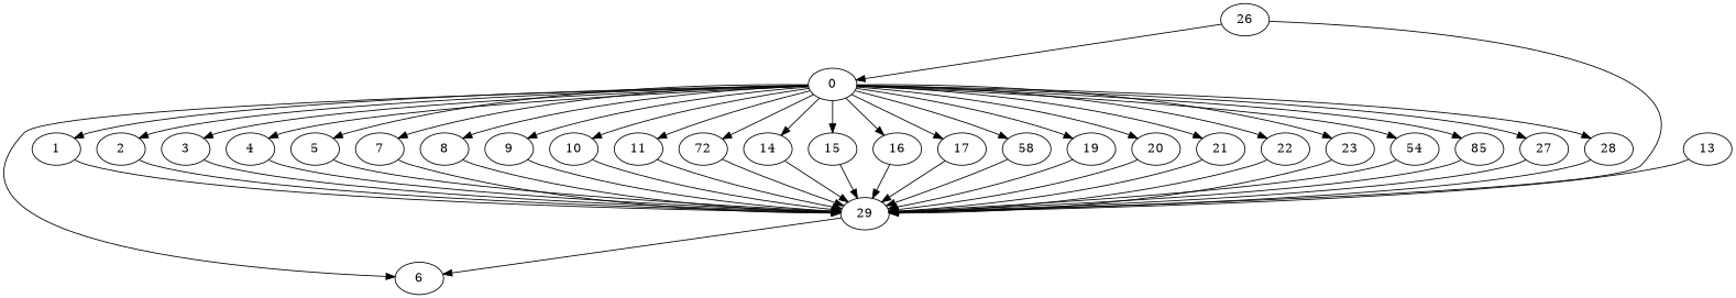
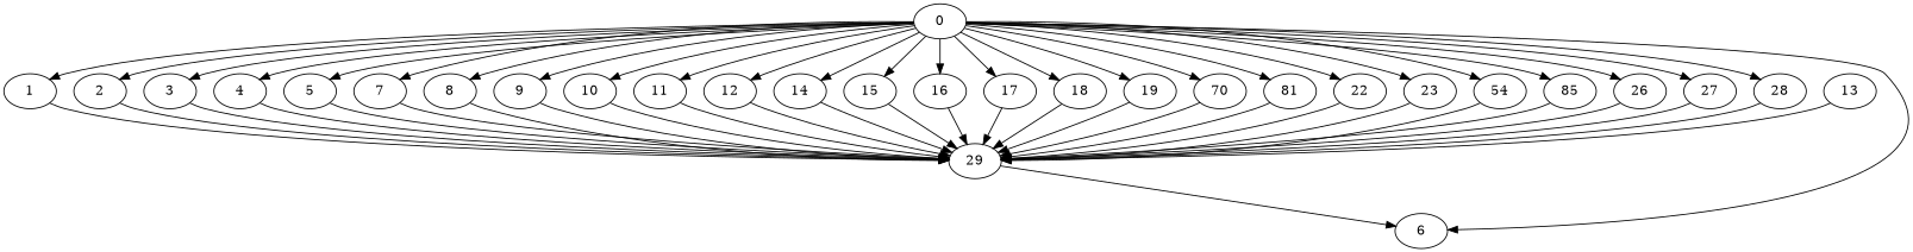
  digraph {
    node [Weight=9]
    edge [Weight=3]
    0 [Weight=4]
    1 [Weight=11]
    2 [Weight=8]
    3 [Weight=13]
    4 [Weight=8]
    5
    6
    7 [Weight=11]
    8 [Weight=13]
    9 [Weight=17]
    10 [Weight=19]
    11 [Weight=4]
-   12 [Weight=11 label=72]
+   12 [Weight=11]
    14
    15 [Weight=11]
    16
    17 [Weight=15]
-   18 [Weight=19 label=58]
+   18 [Weight=19]
    19
-   20 [Weight=6]
-   21 [Weight=17]
+   20 [Weight=6 label=70]
+   21 [Weight=17 label=81]
    22 [Weight=11]
    23 [Weight=15]
    n24 [Weight=4 label=54]
    n25 [Weight=13 label=85]
    26
    27 [Weight=6]
    28
    29 [Weight=11]
    13 [Weight=17]
    0 -> 1
    0 -> 2
    0 -> 3
    0 -> 4 [Weight=5]
    0 -> 5 [Weight=6]
    0 -> 6
    0 -> 7 [Weight=6]
    0 -> 8 [Weight=10]
    0 -> 9 [Weight=2]
    0 -> 10 [Weight=7]
    0 -> 11 [Weight=4]
    0 -> 12 [Weight=6]
    0 -> 14 [Weight=6]
    0 -> 15 [Weight=10]
    0 -> 16 [Weight=2]
    0 -> 17 [Weight=4]
    0 -> 18 [Weight=8]
    0 -> 19 [Weight=2]
    0 -> 20 [Weight=10]
    0 -> 21 [Weight=9]
    0 -> 22 [Weight=2]
    0 -> 23 [Weight=2]
    0 -> n24 [Weight=7]
    0 -> n25 [Weight=9]
-   26 -> 0 [Weight=9]
+   0 -> 26 [Weight=9]
    0 -> 27 [Weight=4]
    0 -> 28 [Weight=10]
    1 -> 29 [Weight=5]
    2 -> 29 [Weight=8]
    3 -> 29
    4 -> 29 [Weight=7]
    5 -> 29 [Weight=8]
    7 -> 29
    8 -> 29
    9 -> 29
    10 -> 29
    11 -> 29 [Weight=7]
    12 -> 29 [Weight=8]
    14 -> 29 [Weight=7]
    15 -> 29 [Weight=10]
    16 -> 29 [Weight=9]
    17 -> 29 [Weight=7]
    18 -> 29 [Weight=2]
    19 -> 29 [Weight=8]
    20 -> 29 [Weight=5]
    21 -> 29 [Weight=9]
    22 -> 29
    23 -> 29 [Weight=2]
    n24 -> 29 [Weight=10]
    n25 -> 29 [Weight=5]
    26 -> 29 [Weight=8]
    27 -> 29 [Weight=5]
    28 -> 29 [Weight=10]
    29 -> 6 [Weight=10]
    13 -> 29 [Weight=8]
  }
